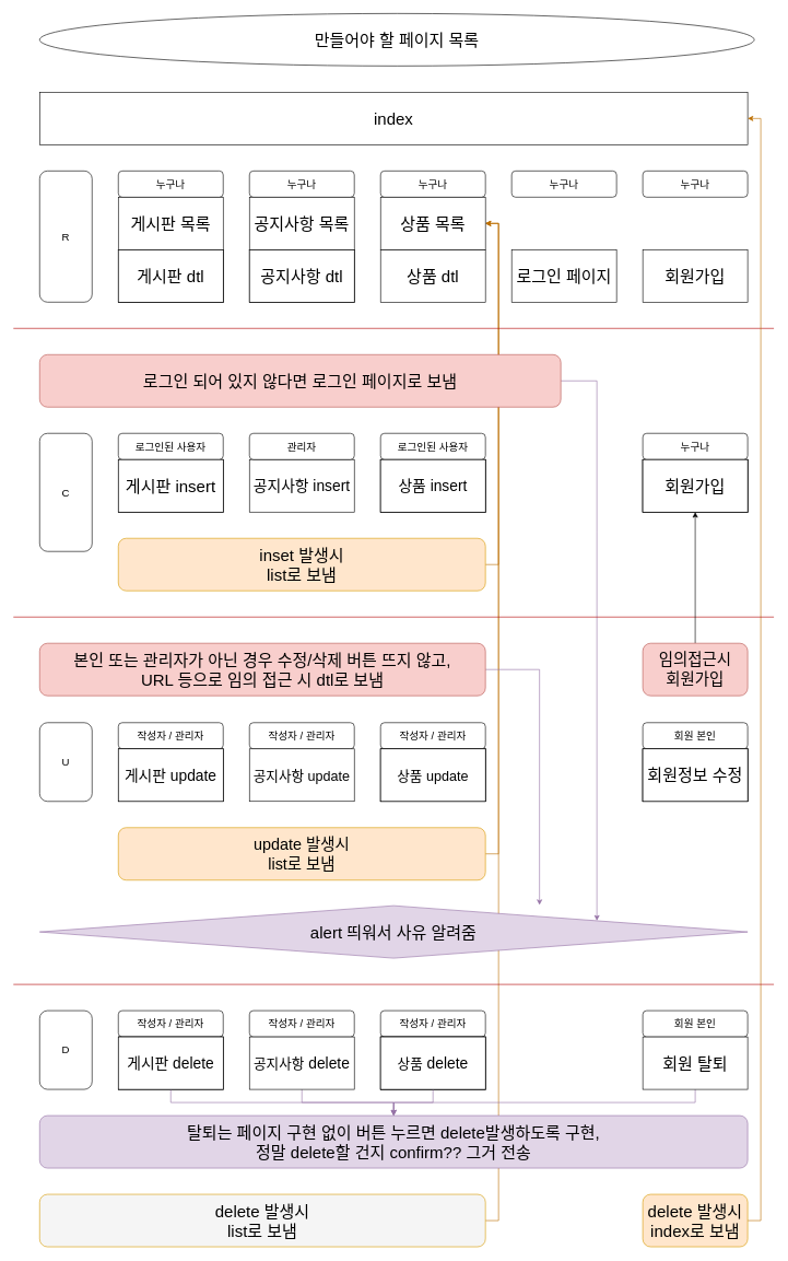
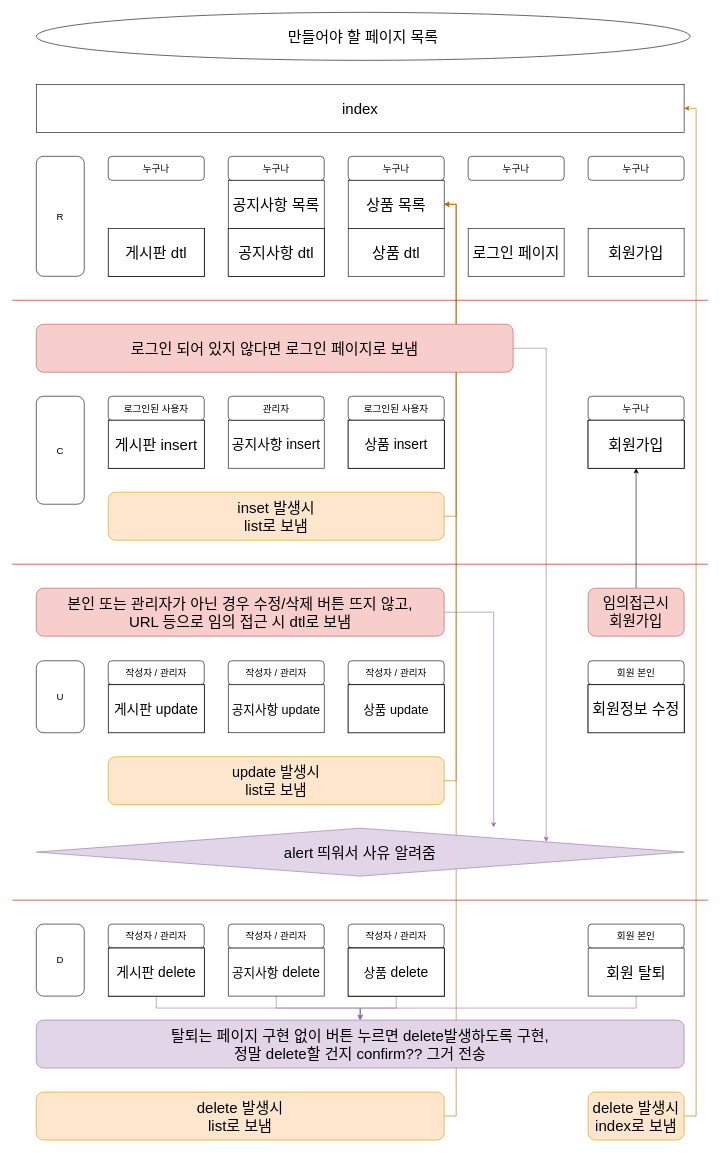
  <mxCell id="0" />
  <mxCell id="1" parent="0" />
  <mxCell id="2" style="edgeStyle=orthogonalEdgeStyle;rounded=0;orthogonalLoop=1;jettySize=auto;html=1;entryX=1;entryY=0.5;entryDx=0;entryDy=0;fontSize=24;fillColor=#f0a30a;strokeColor=#BD7000;" edge="1" parent="1" source="86" target="83"><mxGeometry relative="1" as="geometry"><Array as="points"><mxPoint x="760" y="1860" /><mxPoint x="760" y="340" /></Array></mxGeometry></mxCell>
  <mxCell id="3" style="edgeStyle=orthogonalEdgeStyle;rounded=0;orthogonalLoop=1;jettySize=auto;html=1;entryX=1;entryY=0.5;entryDx=0;entryDy=0;fontSize=24;fillColor=#f0a30a;strokeColor=#BD7000;" edge="1" parent="1" source="85" target="83"><mxGeometry relative="1" as="geometry"><Array as="points"><mxPoint x="760" y="1301" /><mxPoint x="760" y="340" /></Array></mxGeometry></mxCell>
  <mxCell id="4" style="edgeStyle=orthogonalEdgeStyle;rounded=0;orthogonalLoop=1;jettySize=auto;html=1;fontSize=24;fillColor=#f0a30a;strokeColor=#BD7000;" edge="1" parent="1" source="84"><mxGeometry relative="1" as="geometry"><mxPoint x="740" y="340" as="targetPoint" /><Array as="points"><mxPoint x="760" y="860" /><mxPoint x="760" y="340" /></Array></mxGeometry></mxCell>
  <mxCell id="5" value="&lt;font style=&quot;font-size: 25px&quot;&gt;만들어야 할 페이지 목록&lt;/font&gt;" style="ellipse;whiteSpace=wrap;html=1;" vertex="1" parent="1"><mxGeometry x="60" y="20" width="1090" height="80" as="geometry" /></mxCell>
  <mxCell id="6" value="게시판 dtl" style="rounded=0;whiteSpace=wrap;html=1;fontSize=25;" vertex="1" parent="1"><mxGeometry x="180" y="380" width="160" height="80" as="geometry" /></mxCell>
  <mxCell id="7" value="공지사항 dtl" style="rounded=0;whiteSpace=wrap;html=1;fontSize=25;" vertex="1" parent="1"><mxGeometry x="380" y="380" width="160" height="80" as="geometry" /></mxCell>
  <mxCell id="8" value="상품 dtl" style="rounded=0;whiteSpace=wrap;html=1;fontSize=25;" vertex="1" parent="1"><mxGeometry x="580" y="380" width="160" height="80" as="geometry" /></mxCell>
  <mxCell id="9" value="로그인 페이지" style="rounded=0;whiteSpace=wrap;html=1;fontSize=25;" vertex="1" parent="1"><mxGeometry x="780" y="380" width="160" height="80" as="geometry" /></mxCell>
  <mxCell id="10" value="회원가입" style="rounded=0;whiteSpace=wrap;html=1;fontSize=25;" vertex="1" parent="1"><mxGeometry x="980" y="380" width="160" height="80" as="geometry" /></mxCell>
  <mxCell id="11" value="R" style="rounded=1;whiteSpace=wrap;html=1;fontSize=16;" vertex="1" parent="1"><mxGeometry x="60" y="260" width="80" height="200" as="geometry" /></mxCell>
  <mxCell id="12" value="U" style="rounded=1;whiteSpace=wrap;html=1;fontSize=16;" vertex="1" parent="1"><mxGeometry x="60" y="1101" width="80" height="120" as="geometry" /></mxCell>
  <mxCell id="13" value="D" style="rounded=1;whiteSpace=wrap;html=1;fontSize=16;" vertex="1" parent="1"><mxGeometry x="60" y="1540" width="80" height="120" as="geometry" /></mxCell>
  <mxCell id="14" value="누구나" style="rounded=1;whiteSpace=wrap;html=1;fontSize=16;" vertex="1" parent="1"><mxGeometry x="180" y="260" width="160" height="40" as="geometry" /></mxCell>
  <mxCell id="15" value="&lt;span&gt;누구나&lt;/span&gt;" style="rounded=1;whiteSpace=wrap;html=1;fontSize=16;" vertex="1" parent="1"><mxGeometry x="380" y="260" width="160" height="40" as="geometry" /></mxCell>
  <mxCell id="16" value="&lt;span&gt;누구나&lt;/span&gt;" style="rounded=1;whiteSpace=wrap;html=1;fontSize=16;" vertex="1" parent="1"><mxGeometry x="580" y="260" width="160" height="40" as="geometry" /></mxCell>
  <mxCell id="17" value="&lt;span&gt;누구나&lt;/span&gt;" style="rounded=1;whiteSpace=wrap;html=1;fontSize=16;" vertex="1" parent="1"><mxGeometry x="780" y="260" width="160" height="40" as="geometry" /></mxCell>
  <mxCell id="18" value="&lt;span&gt;누구나&lt;/span&gt;" style="rounded=1;whiteSpace=wrap;html=1;fontSize=16;" vertex="1" parent="1"><mxGeometry x="980" y="260" width="160" height="40" as="geometry" /></mxCell>
  <mxCell id="19" value="&lt;span&gt;작성자 / 관리자&lt;/span&gt;" style="rounded=1;whiteSpace=wrap;html=1;fontSize=16;" vertex="1" parent="1"><mxGeometry x="180" y="1101" width="160" height="40" as="geometry" /></mxCell>
  <mxCell id="20" value="&lt;span&gt;작성자 / 관리자&lt;/span&gt;" style="rounded=1;whiteSpace=wrap;html=1;fontSize=16;" vertex="1" parent="1"><mxGeometry x="380" y="1101" width="160" height="40" as="geometry" /></mxCell>
  <mxCell id="21" value="&lt;span&gt;작성자 / 관리자&lt;/span&gt;" style="rounded=1;whiteSpace=wrap;html=1;fontSize=16;" vertex="1" parent="1"><mxGeometry x="580" y="1101" width="160" height="40" as="geometry" /></mxCell>
  <mxCell id="22" value="회원 본인" style="rounded=1;whiteSpace=wrap;html=1;fontSize=16;" vertex="1" parent="1"><mxGeometry x="980" y="1101" width="160" height="40" as="geometry" /></mxCell>
  <mxCell id="23" value="작성자 / 관리자" style="rounded=1;whiteSpace=wrap;html=1;fontSize=16;" vertex="1" parent="1"><mxGeometry x="180" y="1540" width="160" height="40" as="geometry" /></mxCell>
  <mxCell id="24" value="&lt;span&gt;작성자 / 관리자&lt;/span&gt;" style="rounded=1;whiteSpace=wrap;html=1;fontSize=16;" vertex="1" parent="1"><mxGeometry x="380" y="1540" width="160" height="40" as="geometry" /></mxCell>
  <mxCell id="25" value="&lt;span&gt;작성자 / 관리자&lt;/span&gt;" style="rounded=1;whiteSpace=wrap;html=1;fontSize=16;" vertex="1" parent="1"><mxGeometry x="580" y="1540" width="160" height="40" as="geometry" /></mxCell>
  <mxCell id="26" value="회원 본인" style="rounded=1;whiteSpace=wrap;html=1;fontSize=16;" vertex="1" parent="1"><mxGeometry x="980" y="1540" width="160" height="40" as="geometry" /></mxCell>
  <mxCell id="27" value="게시판 insert" style="rounded=0;whiteSpace=wrap;html=1;fontSize=25;" vertex="1" parent="1"><mxGeometry x="180" y="700" width="160" height="80" as="geometry" /></mxCell>
  <mxCell id="28" value="&lt;font style=&quot;font-size: 23px&quot;&gt;공지사항 insert&lt;/font&gt;" style="rounded=0;whiteSpace=wrap;html=1;fontSize=25;" vertex="1" parent="1"><mxGeometry x="380" y="700" width="160" height="80" as="geometry" /></mxCell>
  <mxCell id="29" value="상품목록&amp;nbsp;dtl" style="rounded=0;whiteSpace=wrap;html=1;fontSize=25;" vertex="1" parent="1"><mxGeometry x="580" y="700" width="160" height="80" as="geometry" /></mxCell>
  <mxCell id="30" value="회원가입" style="rounded=0;whiteSpace=wrap;html=1;fontSize=25;" vertex="1" parent="1"><mxGeometry x="980" y="700" width="160" height="80" as="geometry" /></mxCell>
  <mxCell id="31" value="C" style="rounded=1;whiteSpace=wrap;html=1;fontSize=16;" vertex="1" parent="1"><mxGeometry x="60" y="660" width="80" height="180" as="geometry" /></mxCell>
  <mxCell id="32" value="로그인된 사용자" style="rounded=1;whiteSpace=wrap;html=1;fontSize=16;" vertex="1" parent="1"><mxGeometry x="180" y="660" width="160" height="40" as="geometry" /></mxCell>
  <mxCell id="33" value="로그인된 사용자" style="rounded=1;whiteSpace=wrap;html=1;fontSize=16;" vertex="1" parent="1"><mxGeometry x="580" y="660" width="160" height="40" as="geometry" /></mxCell>
  <mxCell id="34" value="관리자" style="rounded=1;whiteSpace=wrap;html=1;fontSize=16;" vertex="1" parent="1"><mxGeometry x="380" y="660" width="160" height="40" as="geometry" /></mxCell>
  <mxCell id="35" value="&lt;span&gt;누구나&lt;/span&gt;" style="rounded=1;whiteSpace=wrap;html=1;fontSize=16;" vertex="1" parent="1"><mxGeometry x="980" y="660" width="160" height="40" as="geometry" /></mxCell>
  <mxCell id="36" value="게시판 dtl" style="rounded=0;whiteSpace=wrap;html=1;fontSize=25;" vertex="1" parent="1"><mxGeometry x="180" y="380" width="160" height="80" as="geometry" /></mxCell>
  <mxCell id="37" value="회원가입" style="rounded=0;whiteSpace=wrap;html=1;fontSize=25;" vertex="1" parent="1"><mxGeometry x="980" y="700" width="160" height="80" as="geometry" /></mxCell>
  <mxCell id="38" value="상품목록&amp;nbsp;dtl" style="rounded=0;whiteSpace=wrap;html=1;fontSize=25;" vertex="1" parent="1"><mxGeometry x="580" y="700" width="160" height="80" as="geometry" /></mxCell>
  <mxCell id="39" value="게시판 dtl" style="rounded=0;whiteSpace=wrap;html=1;fontSize=25;" vertex="1" parent="1"><mxGeometry x="180" y="380" width="160" height="80" as="geometry" /></mxCell>
  <mxCell id="40" value="회원가입" style="rounded=0;whiteSpace=wrap;html=1;fontSize=25;" vertex="1" parent="1"><mxGeometry x="980" y="700" width="160" height="80" as="geometry" /></mxCell>
  <mxCell id="41" value="상품목록&amp;nbsp;dtl" style="rounded=0;whiteSpace=wrap;html=1;fontSize=25;" vertex="1" parent="1"><mxGeometry x="580" y="700" width="160" height="80" as="geometry" /></mxCell>
  <mxCell id="42" value="게시판 insert" style="rounded=0;whiteSpace=wrap;html=1;fontSize=25;" vertex="1" parent="1"><mxGeometry x="180" y="700" width="160" height="80" as="geometry" /></mxCell>
  <mxCell id="43" value="공지사항 dtl" style="rounded=0;whiteSpace=wrap;html=1;fontSize=25;" vertex="1" parent="1"><mxGeometry x="380" y="380" width="160" height="80" as="geometry" /></mxCell>
  <mxCell id="44" value="게시판 dtl" style="rounded=0;whiteSpace=wrap;html=1;fontSize=25;" vertex="1" parent="1"><mxGeometry x="180" y="380" width="160" height="80" as="geometry" /></mxCell>
  <mxCell id="45" value="회원가입" style="rounded=0;whiteSpace=wrap;html=1;fontSize=25;" vertex="1" parent="1"><mxGeometry x="980" y="700" width="160" height="80" as="geometry" /></mxCell>
  <mxCell id="46" value="&lt;font style=&quot;font-size: 23px&quot;&gt;상품 insert&lt;/font&gt;" style="rounded=0;whiteSpace=wrap;html=1;fontSize=25;" vertex="1" parent="1"><mxGeometry x="580" y="700" width="160" height="80" as="geometry" /></mxCell>
  <mxCell id="47" value="게시판 insert" style="rounded=0;whiteSpace=wrap;html=1;fontSize=25;" vertex="1" parent="1"><mxGeometry x="180" y="700" width="160" height="80" as="geometry" /></mxCell>
  <mxCell id="48" value="공지사항 dtl" style="rounded=0;whiteSpace=wrap;html=1;fontSize=25;" vertex="1" parent="1"><mxGeometry x="380" y="380" width="160" height="80" as="geometry" /></mxCell>
  <mxCell id="49" value="게시판 insert" style="rounded=0;whiteSpace=wrap;html=1;fontSize=25;" vertex="1" parent="1"><mxGeometry x="180" y="1141" width="160" height="80" as="geometry" /></mxCell>
  <mxCell id="50" value="&lt;font style=&quot;font-size: 21px&quot;&gt;공지사항 update&lt;/font&gt;" style="rounded=0;whiteSpace=wrap;html=1;fontSize=25;" vertex="1" parent="1"><mxGeometry x="380" y="1141" width="160" height="80" as="geometry" /></mxCell>
  <mxCell id="51" value="상품목록&amp;nbsp;dtl" style="rounded=0;whiteSpace=wrap;html=1;fontSize=25;" vertex="1" parent="1"><mxGeometry x="580" y="1141" width="160" height="80" as="geometry" /></mxCell>
  <mxCell id="52" value="회원가입" style="rounded=0;whiteSpace=wrap;html=1;fontSize=25;" vertex="1" parent="1"><mxGeometry x="980" y="1141" width="160" height="80" as="geometry" /></mxCell>
  <mxCell id="53" value="회원가입" style="rounded=0;whiteSpace=wrap;html=1;fontSize=25;" vertex="1" parent="1"><mxGeometry x="980" y="1141" width="160" height="80" as="geometry" /></mxCell>
  <mxCell id="54" value="상품목록&amp;nbsp;dtl" style="rounded=0;whiteSpace=wrap;html=1;fontSize=25;" vertex="1" parent="1"><mxGeometry x="580" y="1141" width="160" height="80" as="geometry" /></mxCell>
  <mxCell id="55" value="회원가입" style="rounded=0;whiteSpace=wrap;html=1;fontSize=25;" vertex="1" parent="1"><mxGeometry x="980" y="1141" width="160" height="80" as="geometry" /></mxCell>
  <mxCell id="56" value="상품목록&amp;nbsp;dtl" style="rounded=0;whiteSpace=wrap;html=1;fontSize=25;" vertex="1" parent="1"><mxGeometry x="580" y="1141" width="160" height="80" as="geometry" /></mxCell>
  <mxCell id="57" value="게시판 insert" style="rounded=0;whiteSpace=wrap;html=1;fontSize=25;" vertex="1" parent="1"><mxGeometry x="180" y="1141" width="160" height="80" as="geometry" /></mxCell>
  <mxCell id="58" value="회원정보 수정" style="rounded=0;whiteSpace=wrap;html=1;fontSize=25;" vertex="1" parent="1"><mxGeometry x="980" y="1141" width="160" height="80" as="geometry" /></mxCell>
  <mxCell id="59" value="&lt;font style=&quot;font-size: 21px&quot;&gt;상품 update&lt;/font&gt;" style="rounded=0;whiteSpace=wrap;html=1;fontSize=25;" vertex="1" parent="1"><mxGeometry x="580" y="1141" width="160" height="80" as="geometry" /></mxCell>
  <mxCell id="60" value="&lt;font style=&quot;font-size: 23px&quot;&gt;게시판 update&lt;/font&gt;" style="rounded=0;whiteSpace=wrap;html=1;fontSize=25;" vertex="1" parent="1"><mxGeometry x="180" y="1141" width="160" height="80" as="geometry" /></mxCell>
  <mxCell id="61" style="edgeStyle=orthogonalEdgeStyle;rounded=0;orthogonalLoop=1;jettySize=auto;html=1;entryX=0.5;entryY=0;entryDx=0;entryDy=0;fontSize=25;fillColor=#e1d5e7;strokeColor=#9673a6;" edge="1" parent="1" source="62" target="79"><mxGeometry relative="1" as="geometry" /></mxCell>
  <mxCell id="62" value="회원 탈퇴" style="rounded=0;whiteSpace=wrap;html=1;fontSize=25;" vertex="1" parent="1"><mxGeometry x="980" y="1580" width="160" height="80" as="geometry" /></mxCell>
  <mxCell id="63" value="게시판 insert" style="rounded=0;whiteSpace=wrap;html=1;fontSize=25;" vertex="1" parent="1"><mxGeometry x="180" y="1580" width="160" height="80" as="geometry" /></mxCell>
  <mxCell id="64" style="edgeStyle=orthogonalEdgeStyle;rounded=0;orthogonalLoop=1;jettySize=auto;html=1;fontSize=25;fillColor=#e1d5e7;strokeColor=#9673a6;" edge="1" parent="1" source="65"><mxGeometry relative="1" as="geometry"><mxPoint x="600" y="1700" as="targetPoint" /><Array as="points"><mxPoint x="460" y="1680" /><mxPoint x="600" y="1680" /></Array></mxGeometry></mxCell>
  <mxCell id="65" value="&lt;font style=&quot;font-size: 21px&quot;&gt;공지사항&lt;/font&gt;&lt;span style=&quot;font-size: 23px&quot;&gt;&amp;nbsp;delete&lt;/span&gt;" style="rounded=0;whiteSpace=wrap;html=1;fontSize=25;" vertex="1" parent="1"><mxGeometry x="380" y="1580" width="160" height="80" as="geometry" /></mxCell>
  <mxCell id="66" value="상품목록&amp;nbsp;dtl" style="rounded=0;whiteSpace=wrap;html=1;fontSize=25;" vertex="1" parent="1"><mxGeometry x="580" y="1580" width="160" height="80" as="geometry" /></mxCell>
  <mxCell id="67" value="상품목록&amp;nbsp;dtl" style="rounded=0;whiteSpace=wrap;html=1;fontSize=25;" vertex="1" parent="1"><mxGeometry x="580" y="1580" width="160" height="80" as="geometry" /></mxCell>
  <mxCell id="68" value="상품목록&amp;nbsp;dtl" style="rounded=0;whiteSpace=wrap;html=1;fontSize=25;" vertex="1" parent="1"><mxGeometry x="580" y="1580" width="160" height="80" as="geometry" /></mxCell>
  <mxCell id="69" value="게시판 insert" style="rounded=0;whiteSpace=wrap;html=1;fontSize=25;" vertex="1" parent="1"><mxGeometry x="180" y="1580" width="160" height="80" as="geometry" /></mxCell>
  <mxCell id="70" style="edgeStyle=orthogonalEdgeStyle;rounded=0;orthogonalLoop=1;jettySize=auto;html=1;fontSize=25;fillColor=#e1d5e7;strokeColor=#9673a6;" edge="1" parent="1" source="71"><mxGeometry relative="1" as="geometry"><mxPoint x="600" y="1700" as="targetPoint" /></mxGeometry></mxCell>
  <mxCell id="71" value="&lt;font style=&quot;font-size: 21px&quot;&gt;상품&lt;/font&gt;&lt;span style=&quot;font-size: 23px&quot;&gt;&amp;nbsp;delete&lt;/span&gt;" style="rounded=0;whiteSpace=wrap;html=1;fontSize=25;" vertex="1" parent="1"><mxGeometry x="580" y="1580" width="160" height="80" as="geometry" /></mxCell>
  <mxCell id="72" style="edgeStyle=orthogonalEdgeStyle;rounded=0;orthogonalLoop=1;jettySize=auto;html=1;fontSize=25;fillColor=#e1d5e7;strokeColor=#9673a6;" edge="1" parent="1" source="73" target="79"><mxGeometry relative="1" as="geometry" /></mxCell>
  <mxCell id="73" value="&lt;font style=&quot;font-size: 23px&quot;&gt;게시판 delete&lt;/font&gt;" style="rounded=0;whiteSpace=wrap;html=1;fontSize=25;" vertex="1" parent="1"><mxGeometry x="180" y="1580" width="160" height="80" as="geometry" /></mxCell>
  <mxCell id="74" style="edgeStyle=orthogonalEdgeStyle;rounded=0;orthogonalLoop=1;jettySize=auto;html=1;fontSize=25;fillColor=#e1d5e7;strokeColor=#9673a6;" edge="1" parent="1" source="75" target="78"><mxGeometry relative="1" as="geometry"><Array as="points"><mxPoint x="910" y="810" /><mxPoint x="910" y="810" /></Array></mxGeometry></mxCell>
  <mxCell id="75" value="&lt;font style=&quot;font-size: 25px&quot;&gt;로그인 되어 있지 않다면 로그인 페이지로 보냄&lt;/font&gt;" style="rounded=1;whiteSpace=wrap;html=1;fontSize=21;fillColor=#f8cecc;strokeColor=#b85450;" vertex="1" parent="1"><mxGeometry x="60" y="540" width="795" height="80" as="geometry" /></mxCell>
  <mxCell id="76" style="edgeStyle=orthogonalEdgeStyle;rounded=0;orthogonalLoop=1;jettySize=auto;html=1;fontSize=25;entryX=0.706;entryY=-0.013;entryDx=0;entryDy=0;entryPerimeter=0;fillColor=#e1d5e7;strokeColor=#9673a6;" edge="1" parent="1" source="77" target="78"><mxGeometry relative="1" as="geometry"><mxPoint x="820" y="1600" as="targetPoint" /><Array as="points"><mxPoint x="822" y="1020" /></Array></mxGeometry></mxCell>
  <mxCell id="77" value="본인 또는 관리자가 아닌 경우 수정/삭제 버튼 뜨지 않고,&lt;br&gt;URL 등으로 임의 접근 시 dtl로 보냄" style="rounded=1;whiteSpace=wrap;html=1;fontSize=25;fillColor=#f8cecc;strokeColor=#b85450;" vertex="1" parent="1"><mxGeometry x="60" y="980" width="680" height="80" as="geometry" /></mxCell>
  <mxCell id="78" value="alert 띄워서 사유 알려줌" style="rhombus;whiteSpace=wrap;html=1;fontSize=25;fillColor=#e1d5e7;strokeColor=#9673a6;" vertex="1" parent="1"><mxGeometry x="60" y="1380" width="1080" height="80" as="geometry" /></mxCell>
  <mxCell id="79" value="탈퇴는 페이지 구현 없이 버튼 누르면 delete발생하도록 구현,&lt;br&gt;정말 delete할 건지 confirm?? 그거 전송" style="rounded=1;whiteSpace=wrap;html=1;fontSize=25;fillColor=#e1d5e7;strokeColor=#9673a6;" vertex="1" parent="1"><mxGeometry x="60" y="1700" width="1080" height="80" as="geometry" /></mxCell>
  <mxCell id="80" value="index" style="rounded=0;whiteSpace=wrap;html=1;fontSize=25;" vertex="1" parent="1"><mxGeometry x="60" y="140" width="1080" height="80" as="geometry" /></mxCell>
- <mxCell id="81" value="게시판 목록" style="rounded=0;whiteSpace=wrap;html=1;fontSize=25;" vertex="1" parent="1"><mxGeometry x="180" y="300" width="160" height="80" as="geometry" /></mxCell>
  <mxCell id="82" value="공지사항 목록" style="rounded=0;whiteSpace=wrap;html=1;fontSize=25;" vertex="1" parent="1"><mxGeometry x="380" y="300" width="160" height="80" as="geometry" /></mxCell>
  <mxCell id="83" value="상품 목록" style="rounded=0;whiteSpace=wrap;html=1;fontSize=25;" vertex="1" parent="1"><mxGeometry x="580" y="300" width="160" height="80" as="geometry" /></mxCell>
  <mxCell id="84" value="inset 발생시&lt;br&gt;list로 보냄" style="rounded=1;whiteSpace=wrap;html=1;fontSize=25;fillColor=#ffe6cc;strokeColor=#d79b00;" vertex="1" parent="1"><mxGeometry x="180" y="820" width="560" height="80" as="geometry" /></mxCell>
  <mxCell id="85" value="&lt;font style=&quot;font-size: 24px&quot;&gt;update 발생시&lt;br&gt;list로 보냄&lt;/font&gt;" style="rounded=1;whiteSpace=wrap;html=1;fontSize=25;fillColor=#ffe6cc;strokeColor=#d79b00;" vertex="1" parent="1"><mxGeometry x="180" y="1261" width="560" height="80" as="geometry" /></mxCell>
- <mxCell id="86" value="delete 발생시&lt;br&gt;list로 보냄" style="rounded=1;whiteSpace=wrap;html=1;fontSize=25;fillColor=#f5f5f5;strokeColor=#d79b00;" vertex="1" parent="1"><mxGeometry x="60" y="1820" width="680" height="80" as="geometry" /></mxCell>
+ <mxCell id="86" value="delete 발생시&lt;br&gt;list로 보냄" style="rounded=1;whiteSpace=wrap;html=1;fontSize=25;fillColor=#ffe6cc;strokeColor=#d79b00;" vertex="1" parent="1"><mxGeometry x="60" y="1820" width="680" height="80" as="geometry" /></mxCell>
  <mxCell id="87" value="" style="endArrow=none;html=1;rounded=0;fontSize=24;fillColor=#e51400;strokeColor=#B20000;" edge="1" parent="1"><mxGeometry width="50" height="50" relative="1" as="geometry"><mxPoint y="500" as="sourcePoint" x="20" /><mxPoint x="1180" y="500" as="targetPoint" /></mxGeometry></mxCell>
  <mxCell id="88" style="edgeStyle=orthogonalEdgeStyle;rounded=0;orthogonalLoop=1;jettySize=auto;html=1;entryX=1;entryY=0.5;entryDx=0;entryDy=0;fontSize=24;fillColor=#f0a30a;strokeColor=#BD7000;" edge="1" parent="1" source="89" target="80"><mxGeometry relative="1" as="geometry"><Array as="points"><mxPoint x="1160" y="1860" /><mxPoint x="1160" y="180" /></Array></mxGeometry></mxCell>
  <mxCell id="89" value="delete 발생시&lt;br&gt;index로 보냄" style="rounded=1;whiteSpace=wrap;html=1;fontSize=25;fillColor=#ffe6cc;strokeColor=#d79b00;" vertex="1" parent="1"><mxGeometry x="980" y="1820" width="160" height="80" as="geometry" /></mxCell>
  <mxCell id="90" value="" style="endArrow=none;html=1;rounded=0;fontSize=24;fillColor=#e51400;strokeColor=#B20000;" edge="1" parent="1"><mxGeometry width="50" height="50" relative="1" as="geometry"><mxPoint y="940" as="sourcePoint" x="20" /><mxPoint x="1180" y="940" as="targetPoint" /></mxGeometry></mxCell>
  <mxCell id="91" value="" style="endArrow=none;html=1;rounded=0;fontSize=24;fillColor=#e51400;strokeColor=#B20000;" edge="1" parent="1"><mxGeometry width="50" height="50" relative="1" as="geometry"><mxPoint y="1500" as="sourcePoint" x="20" /><mxPoint x="1180" y="1500" as="targetPoint" /></mxGeometry></mxCell>
  <mxCell id="92" style="edgeStyle=orthogonalEdgeStyle;rounded=0;orthogonalLoop=1;jettySize=auto;html=1;entryX=0.5;entryY=1;entryDx=0;entryDy=0;fontSize=24;" edge="1" parent="1" source="93" target="45"><mxGeometry relative="1" as="geometry" /></mxCell>
  <mxCell id="93" value="임의접근시&lt;br&gt;회원가입" style="rounded=1;whiteSpace=wrap;html=1;fontSize=24;fillColor=#f8cecc;strokeColor=#b85450;" vertex="1" parent="1"><mxGeometry x="980" y="980" width="160" height="80" as="geometry" /></mxCell>
